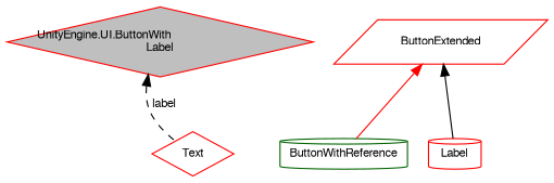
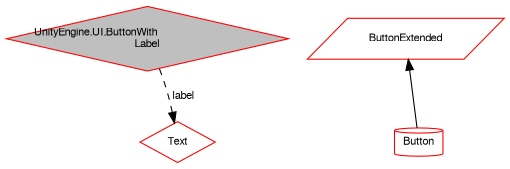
  digraph {
    node [color=red fillcolor=white fontname=FreeSans fontsize=10 shape=diamond style=filled]
    edge [color=black dir=back fontname=FreeSans fontsize=10 labelfontname=FreeSans labelfontsize=10 style=solid]
    n1 [fillcolor=grey75 fontcolor=black height=0.2 label="UnityEngine.UI.ButtonWith\lLabel" width=0.4]
-   n2 [color=darkgreen height=0.2 label=ButtonWithReference shape=cylinder width=0.4]
    n3 [height=0.2 label=ButtonExtended shape=parallelogram width=0.4]
-   n4 [height=0.2 label=Label shape=cylinder width=0.4]
+   n4 [height=0.2 label=Button shape=cylinder width=0.4]
    n5 [height=0.2 label=Text width=0.4]
-   n3 -> n2 [color=red]
    n3 -> n4
-   n1 -> n5 [label=" label" style=dashed]
+   n5 -> n1 [label=" label" style=dashed]
  }
